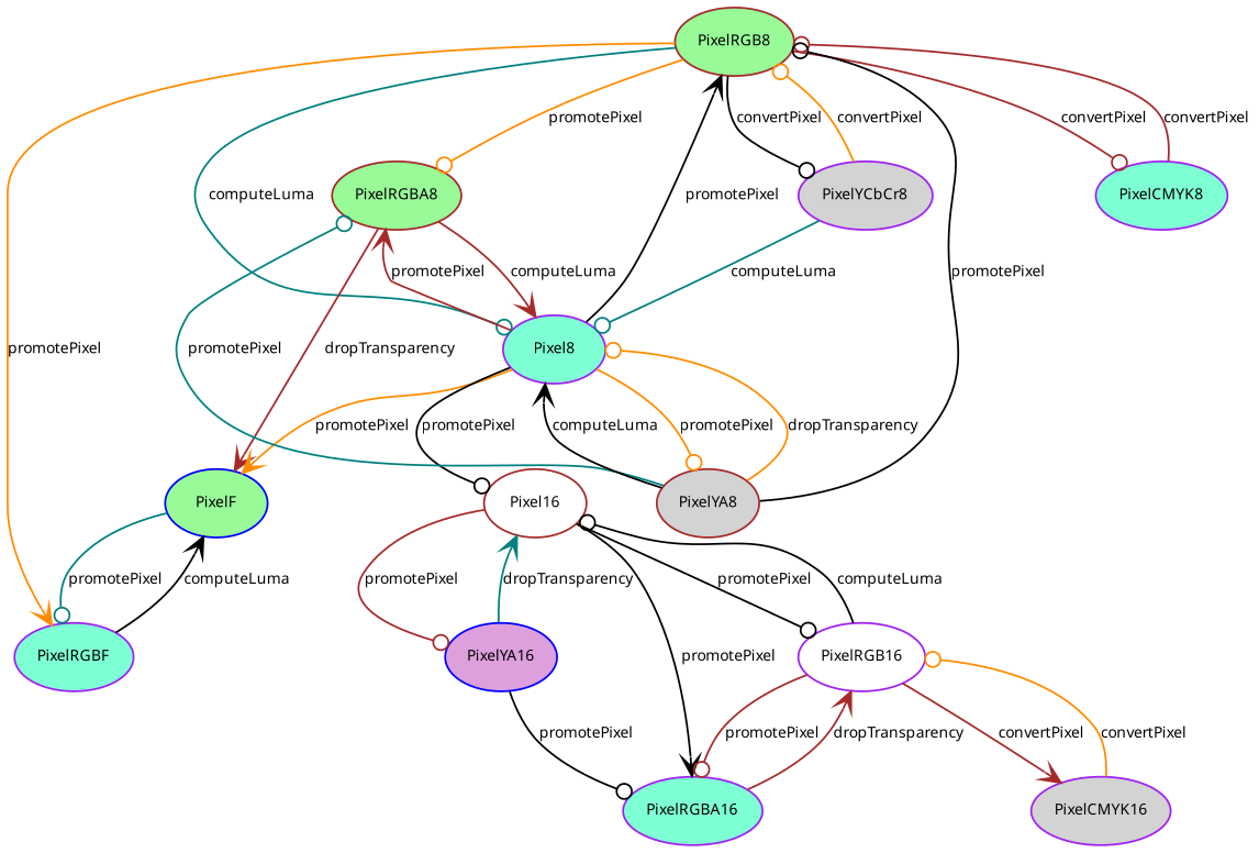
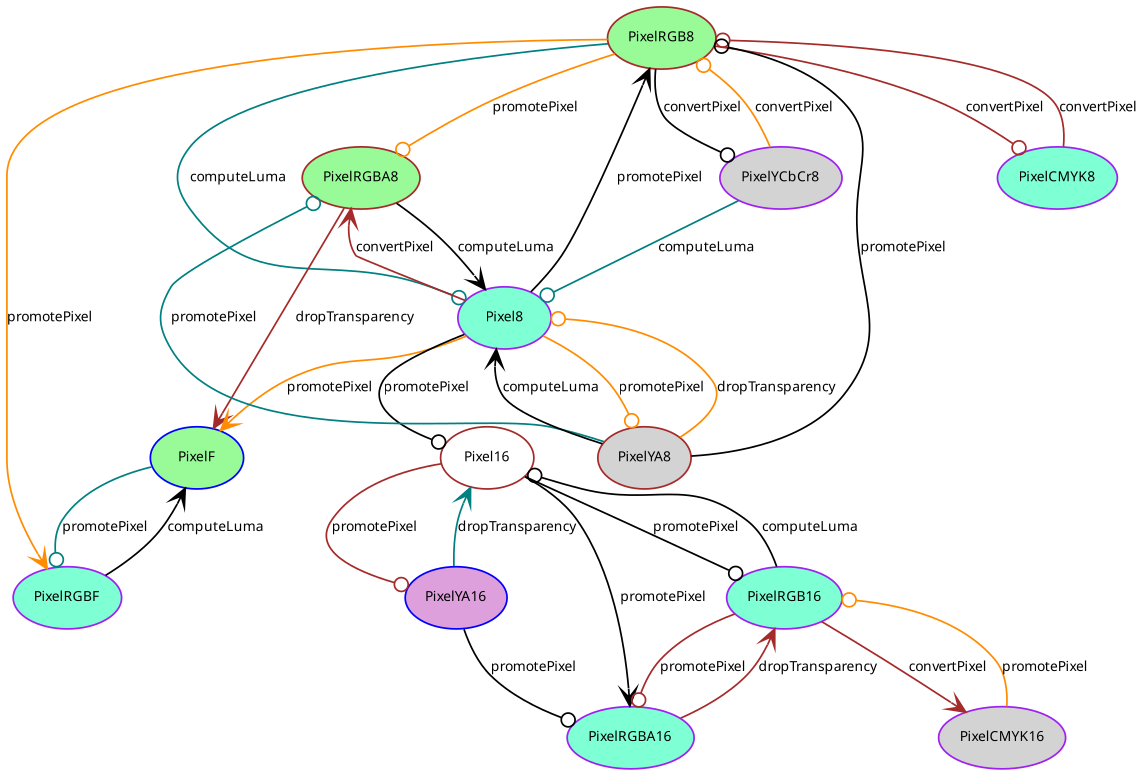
  digraph {
    node [color=purple fillcolor=aquamarine fontname="sans-serif" fontsize=8 style=filled]
    edge [arrowhead=odot color=black fontname="sans-serif" fontsize=8]
    PixelRGB8 [color=brown fillcolor=palegreen rank=min]
    PixelRGBA8 [color=brown fillcolor=palegreen]
    PixelRGBF
    Pixel8
    PixelCMYK8
    PixelYCbCr8 [fillcolor=lightgrey]
    PixelF [color=blue fillcolor=palegreen]
    Pixel16 [color=brown fillcolor=white]
    PixelYA8 [color=brown fillcolor=lightgrey]
-   PixelRGB16 [fillcolor=white]
+   PixelRGB16
    PixelRGBA16
    PixelCMYK16 [fillcolor=lightgrey]
    PixelYA16 [color=blue fillcolor=plum]
    PixelRGB8 -> PixelRGBA8 [color=darkorange label=promotePixel]
    PixelRGB8 -> PixelRGBF [arrowhead=vee color=darkorange label=promotePixel]
    PixelRGB8 -> Pixel8 [color=teal label=computeLuma]
    PixelRGB8 -> PixelCMYK8 [color=brown label=convertPixel]
    PixelRGB8 -> PixelYCbCr8 [label=convertPixel]
-   PixelRGBA8 -> Pixel8 [arrowhead=vee color=brown label=computeLuma]
+   PixelRGBA8 -> Pixel8 [arrowhead=vee label=computeLuma]
    PixelRGBA8 -> PixelF [arrowhead=vee color=brown label=dropTransparency]
    PixelRGBF -> PixelF [arrowhead=vee label=computeLuma]
    Pixel8 -> PixelRGB8 [arrowhead=vee label=promotePixel]
-   Pixel8 -> PixelRGBA8 [arrowhead=vee color=brown label=promotePixel]
+   Pixel8 -> PixelRGBA8 [arrowhead=vee color=brown label=convertPixel]
    Pixel8 -> PixelF [arrowhead=vee color=darkorange label=promotePixel]
    Pixel8 -> Pixel16 [label=promotePixel]
    Pixel8 -> PixelYA8 [color=darkorange label=promotePixel]
    PixelCMYK8 -> PixelRGB8 [color=brown label=convertPixel]
    PixelYCbCr8 -> PixelRGB8 [color=darkorange label=convertPixel]
    PixelYCbCr8 -> Pixel8 [color=teal label=computeLuma]
    PixelF -> PixelRGBF [color=teal label=promotePixel]
    Pixel16 -> PixelRGB16 [label=promotePixel]
    Pixel16 -> PixelRGBA16 [arrowhead=vee label=promotePixel]
    Pixel16 -> PixelYA16 [color=brown label=promotePixel]
    PixelYA8 -> PixelRGB8 [label=promotePixel]
    PixelYA8 -> PixelRGBA8 [color=teal label=promotePixel]
    PixelYA8 -> Pixel8 [color=darkorange label=dropTransparency]
    PixelYA8 -> Pixel8 [arrowhead=vee label=computeLuma]
    PixelRGB16 -> Pixel16 [label=computeLuma]
    PixelRGB16 -> PixelRGBA16 [color=brown label=promotePixel]
    PixelRGB16 -> PixelCMYK16 [arrowhead=vee color=brown label=convertPixel]
    PixelRGBA16 -> PixelRGB16 [arrowhead=vee color=brown label=dropTransparency]
-   PixelCMYK16 -> PixelRGB16 [color=darkorange label=convertPixel]
+   PixelCMYK16 -> PixelRGB16 [color=darkorange label=promotePixel]
    PixelYA16 -> Pixel16 [arrowhead=vee color=teal label=dropTransparency]
    PixelYA16 -> PixelRGBA16 [label=promotePixel]
  }
